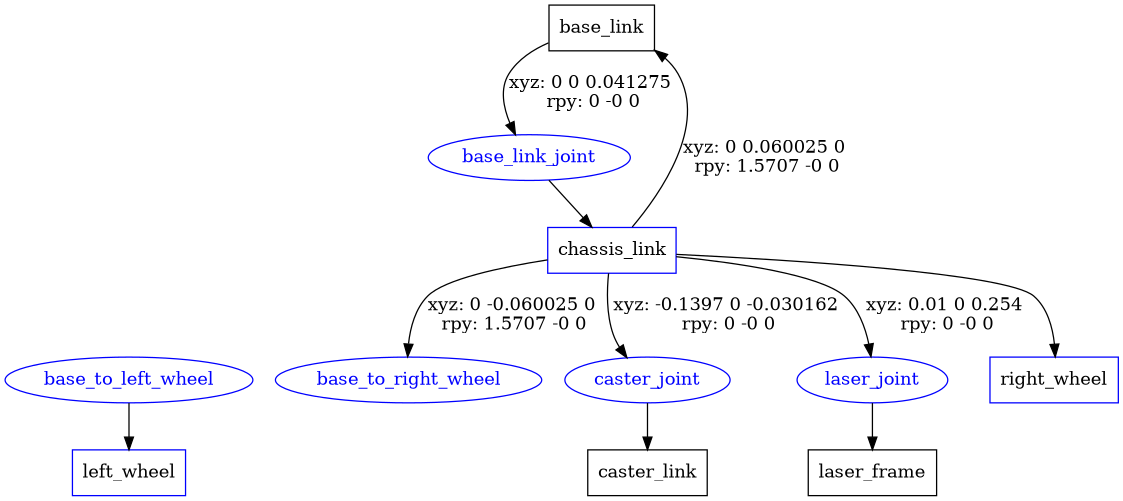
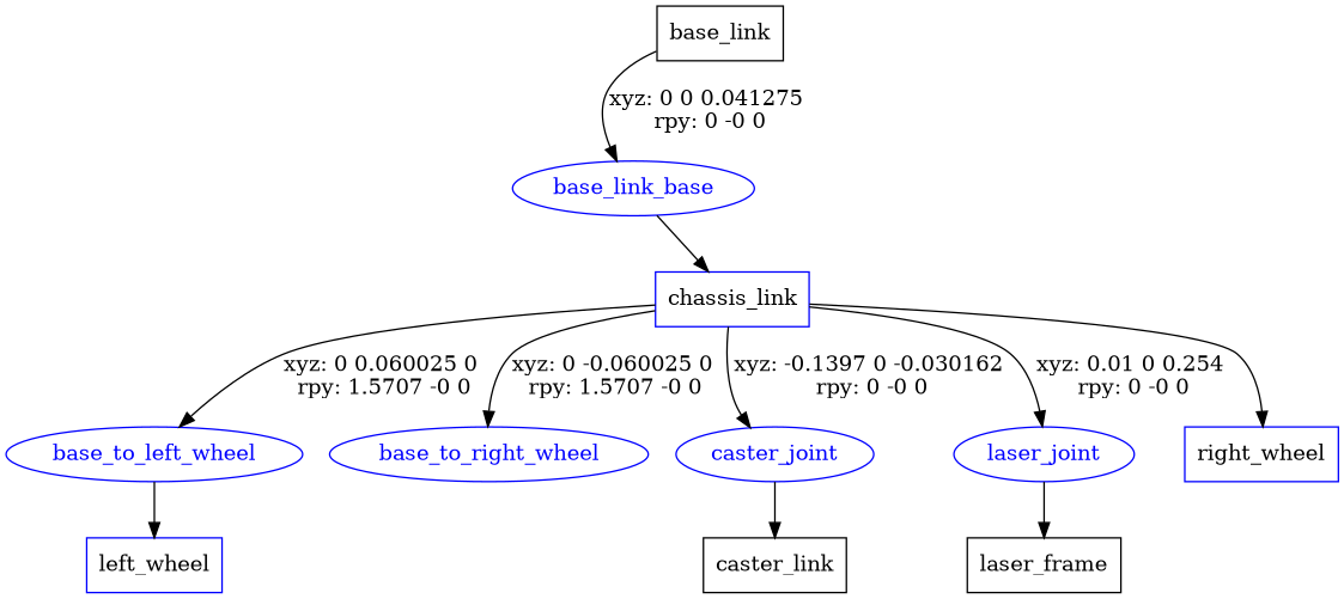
  digraph {
    node [shape=box color=blue]
    n1 [label=base_link color=""]
-   base_link_joint [fontcolor=blue shape=ellipse]
+   base_link_joint [fontcolor=blue shape=ellipse label=base_link_base]
    n3 [label=chassis_link]
    base_to_left_wheel [fontcolor=blue shape=ellipse]
    base_to_right_wheel [fontcolor=blue shape=ellipse]
    caster_joint [fontcolor=blue shape=ellipse]
    laser_joint [fontcolor=blue shape=ellipse]
    n8 [label=right_wheel]
    n9 [label=left_wheel]
    n10 [label=caster_link color=""]
    n11 [label=laser_frame color=""]
    n1 -> base_link_joint [label="xyz: 0 0 0.041275 \nrpy: 0 -0 0"]
    base_link_joint -> n3
-   n3 -> n1 [label="xyz: 0 0.060025 0 \nrpy: 1.5707 -0 0"]
+   n3 -> base_to_left_wheel [label="xyz: 0 0.060025 0 \nrpy: 1.5707 -0 0"]
    n3 -> base_to_right_wheel [label="xyz: 0 -0.060025 0 \nrpy: 1.5707 -0 0"]
    n3 -> caster_joint [label="xyz: -0.1397 0 -0.030162 \nrpy: 0 -0 0"]
    n3 -> laser_joint [label="xyz: 0.01 0 0.254 \nrpy: 0 -0 0"]
    n3 -> n8
    base_to_left_wheel -> n9
    caster_joint -> n10
    laser_joint -> n11
  }
